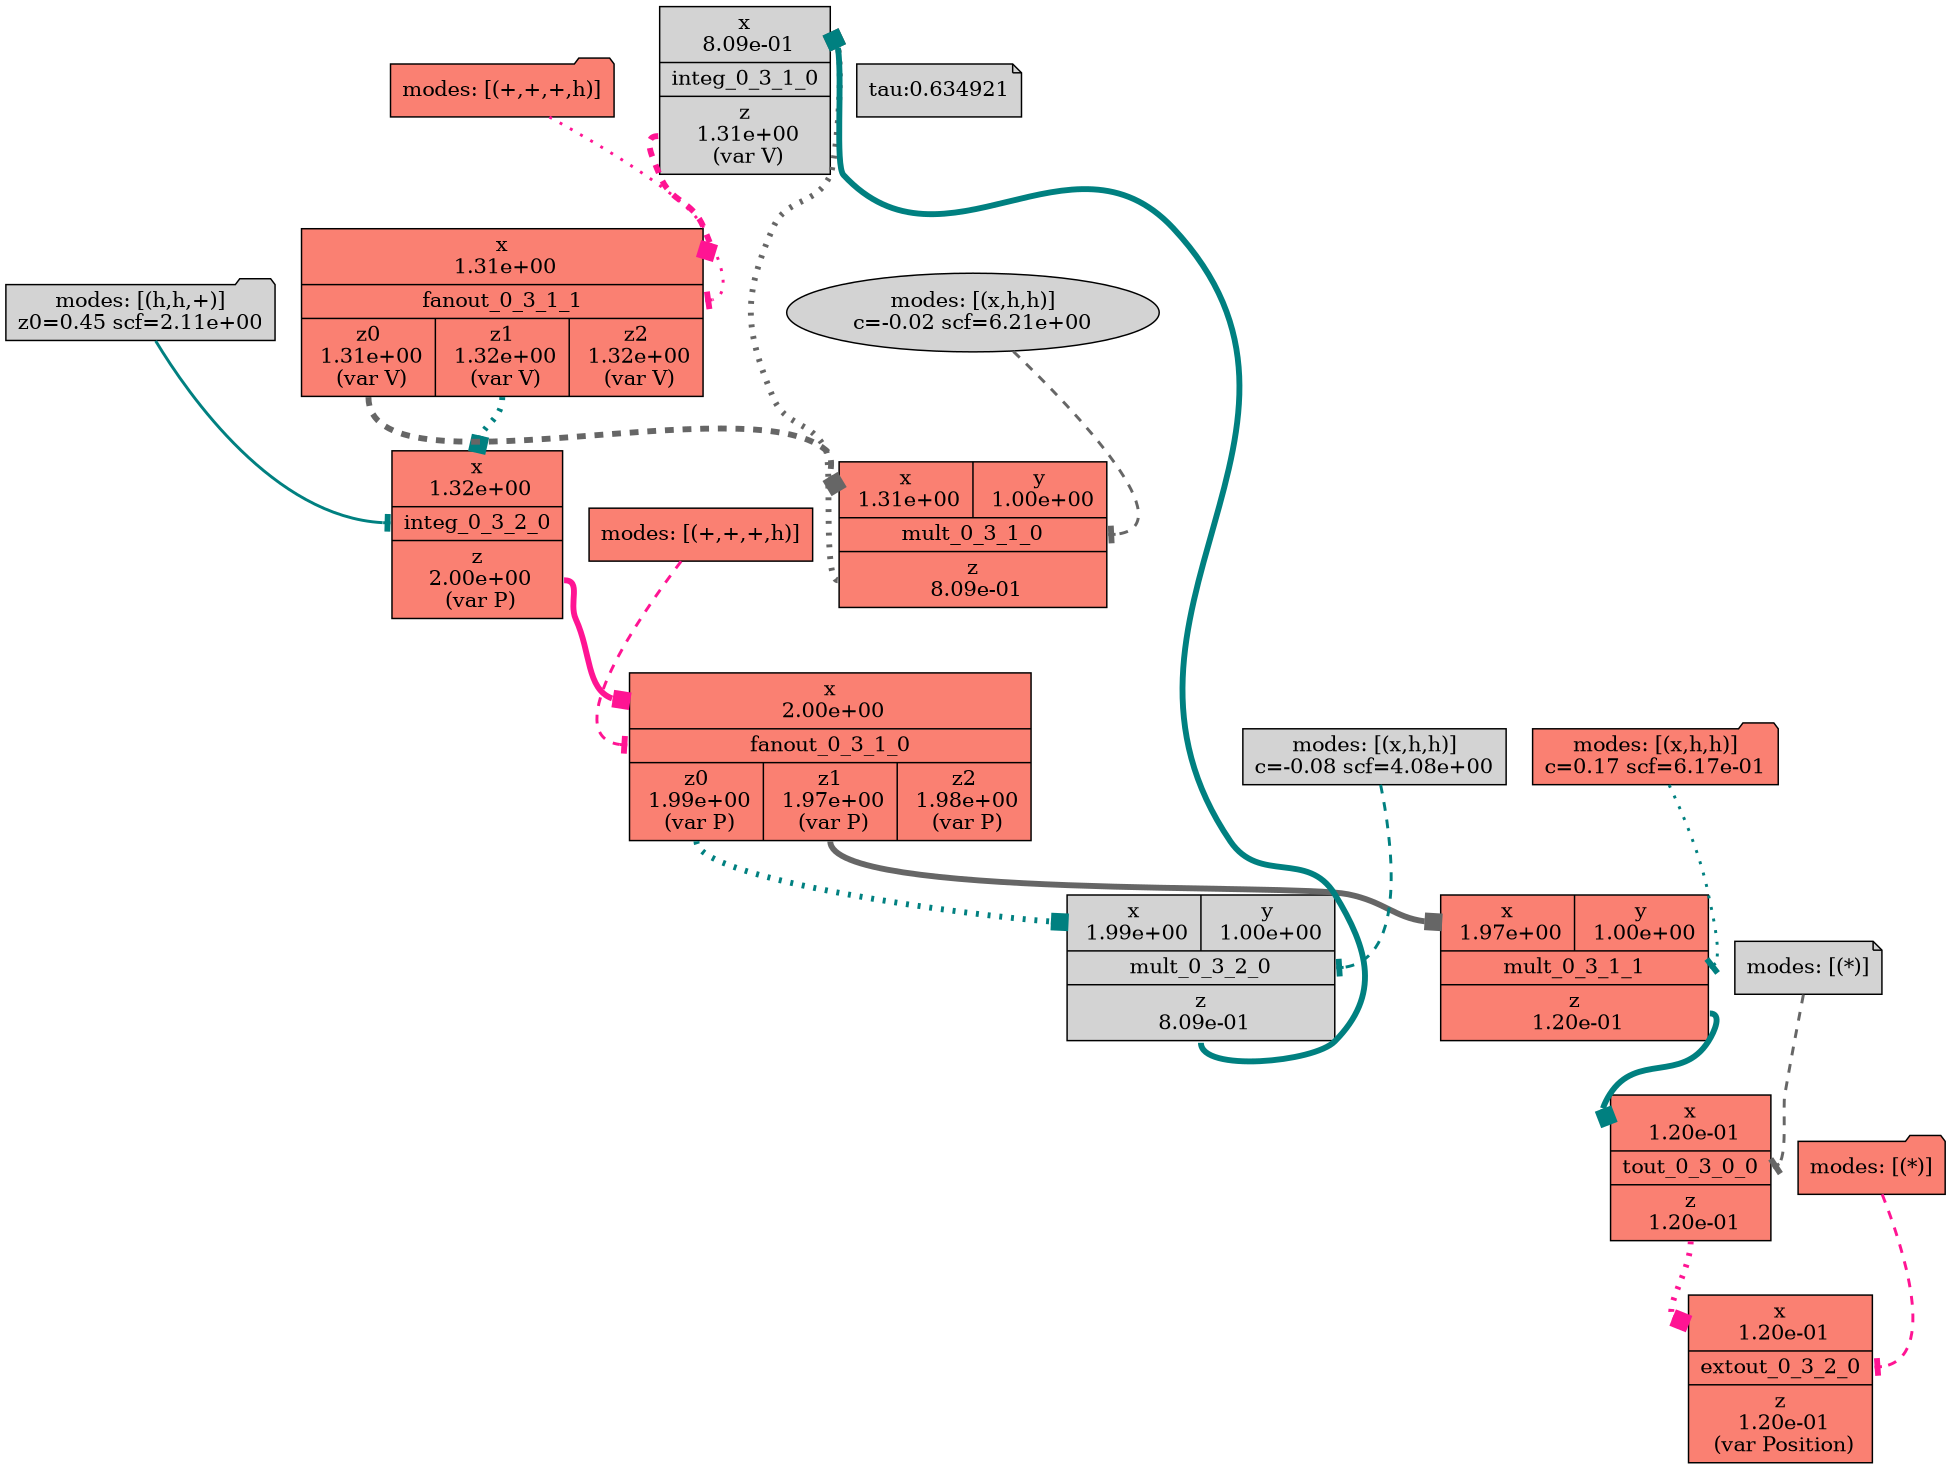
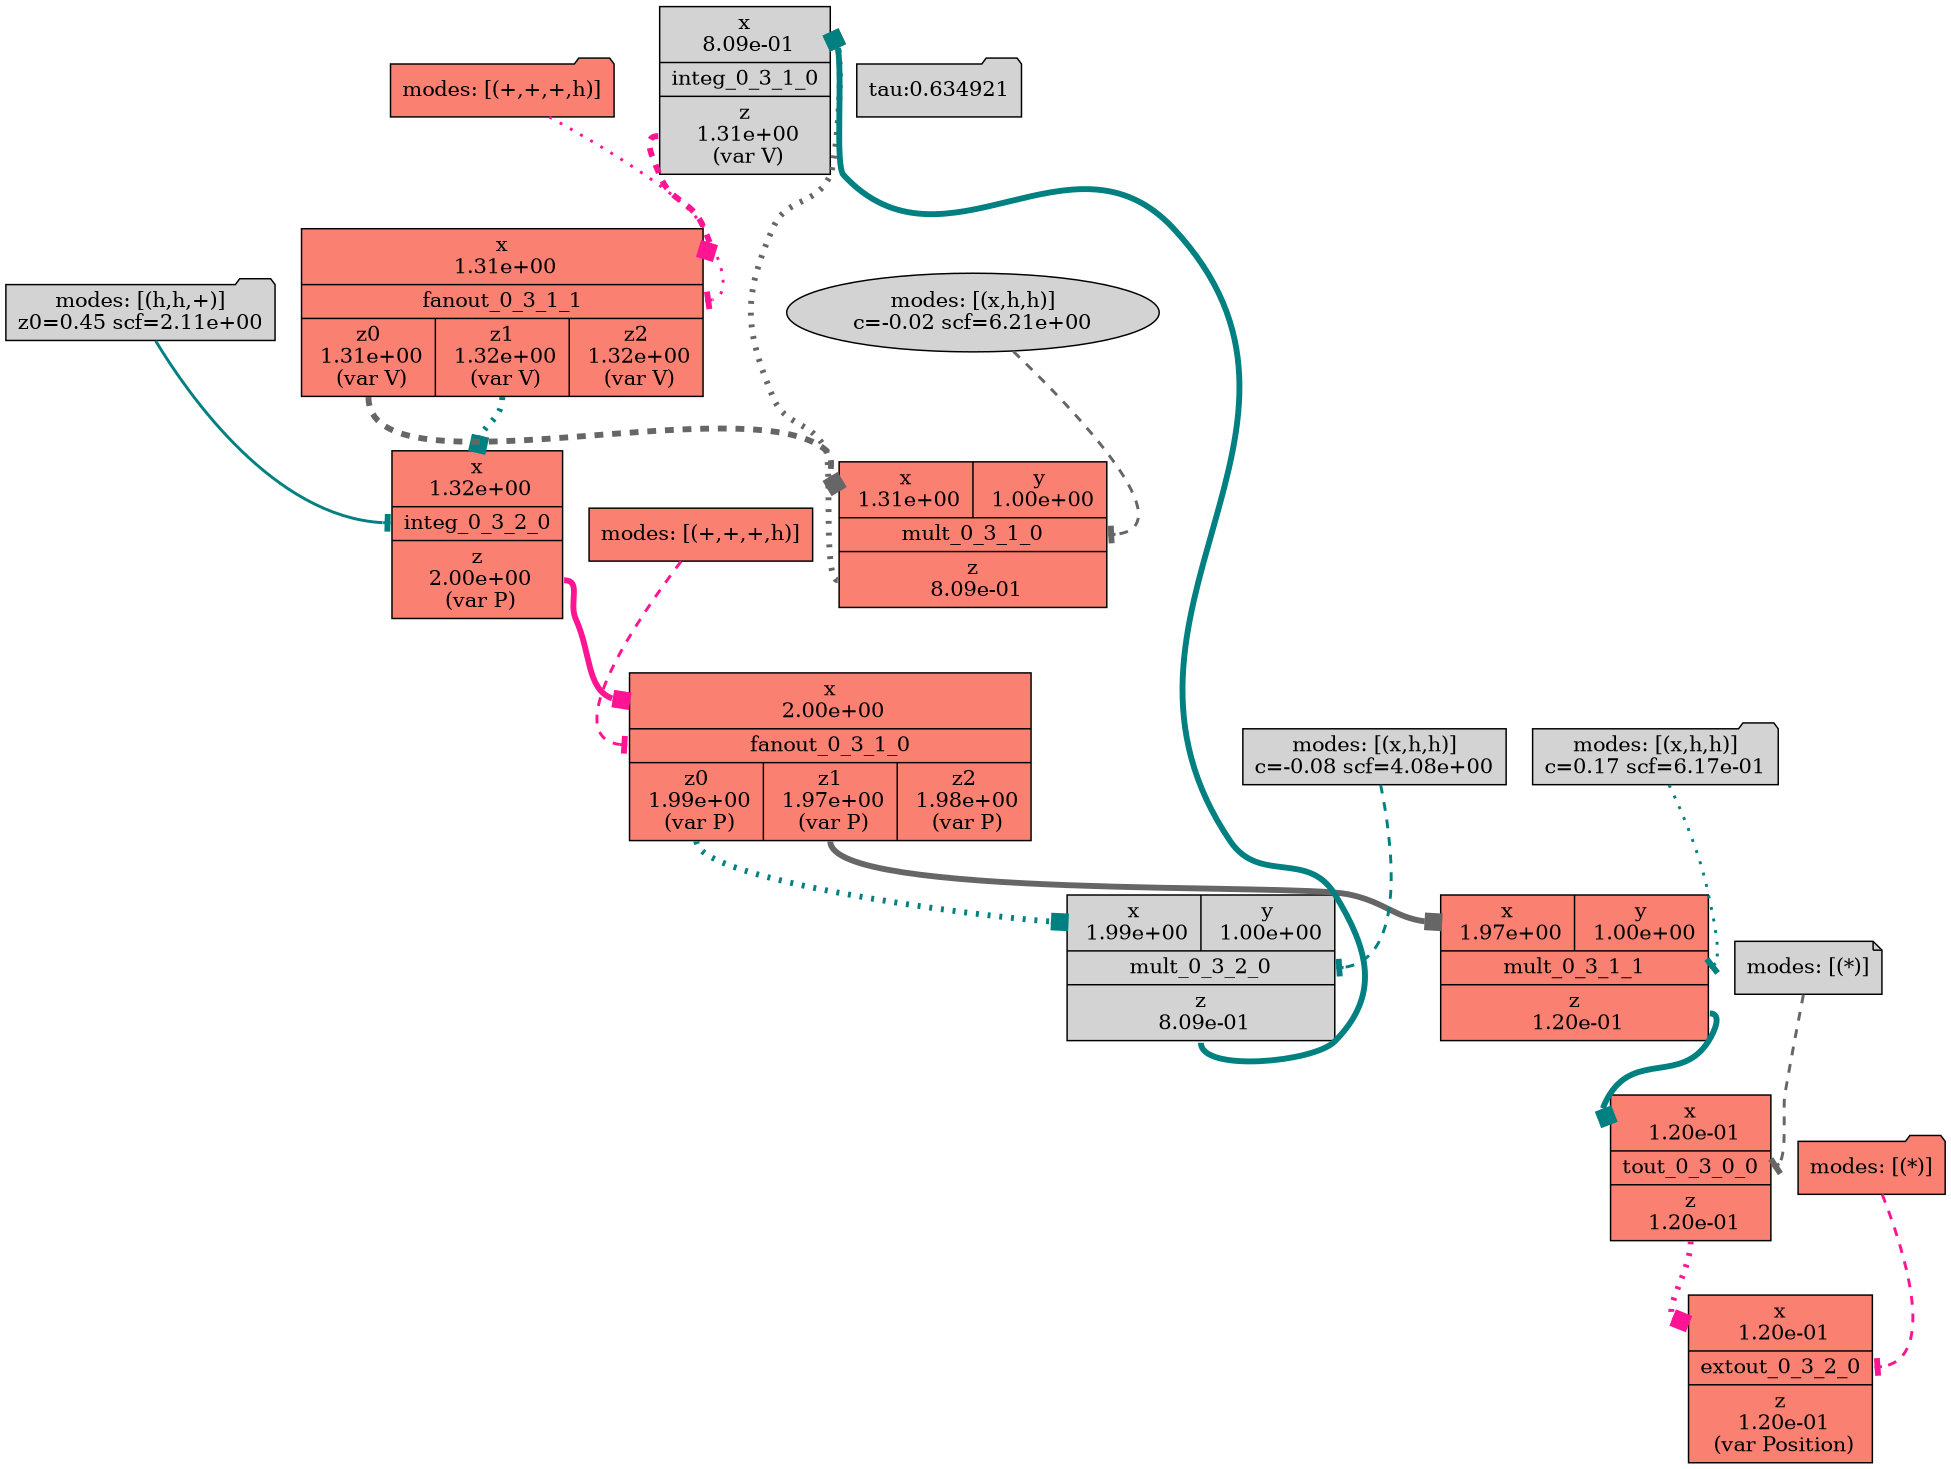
  digraph {
    shape=record
    splines=true
    node [fillcolor=salmon shape=record style=filled]
    edge [arrowhead=box arrowtail=normal color=teal headport=x penwidth=4 style=dashed]
    n1 [fillcolor=lightgrey label="{{<x> x\n 8.09e-01} |<block> integ_0_3_1_0| {<z> z\n 1.31e+00\n (var V)}}"]
    n2 [label="{{<x> x\n 1.31e+00} |<block> fanout_0_3_1_1| {<z0> z0\n 1.31e+00\n (var V)|<z1> z1\n 1.32e+00\n (var V)|<z2> z2\n 1.32e+00\n (var V)}}"]
    n3 [label="{{<x> x\n 1.32e+00} |<block> integ_0_3_2_0| {<z> z\n 2.00e+00\n (var P)}}"]
    n4 [label="{{<x> x\n 1.31e+00|<y> y\n 1.00e+00} |<block> mult_0_3_1_0| {<z> z\n 8.09e-01}}"]
    n5 [label="{{<x> x\n 2.00e+00} |<block> fanout_0_3_1_0| {<z0> z0\n 1.99e+00\n (var P)|<z1> z1\n 1.97e+00\n (var P)|<z2> z2\n 1.98e+00\n (var P)}}"]
    n6 [fillcolor=lightgrey label="{{<x> x\n 1.99e+00|<y> y\n 1.00e+00} |<block> mult_0_3_2_0| {<z> z\n 8.09e-01}}"]
    n7 [label="{{<x> x\n 1.97e+00|<y> y\n 1.00e+00} |<block> mult_0_3_1_1| {<z> z\n 1.20e-01}}"]
    n8 [fillcolor=lightgrey label="\modes: [(h,h,+)]\nz0=0.45 scf=2.11e+00" shape=folder]
    n9 [fillcolor=lightgrey label="\modes: [(x,h,h)]\nc=-0.08 scf=4.08e+00" shape=box]
    n10 [fillcolor=lightgrey label="\modes: [(x,h,h)]\nc=-0.02 scf=6.21e+00" shape=ellipse]
    n11 [label="{{<x> x\n 1.20e-01} |<block> tout_0_3_0_0| {<z> z\n 1.20e-01}}"]
    n12 [label="{{<x> x\n 1.20e-01} |<block> extout_0_3_2_0| {<z> z\n 1.20e-01\n (var Position)}}"]
-   n13 [label="\modes: [(x,h,h)]\nc=0.17 scf=6.17e-01" shape=folder]
+   n13 [fillcolor=lightgrey label="\modes: [(x,h,h)]\nc=0.17 scf=6.17e-01" shape=folder]
    n14 [label="\modes: [(*)]" shape=folder]
    n15 [label="\modes: [(+,+,+,h)]" shape=folder]
    n16 [label="\modes: [(+,+,+,h)]" shape=box]
    n17 [fillcolor=lightgrey label="\modes: [(*)]" shape=note]
-   n18 [fillcolor=lightgrey label="tau:0.634921" shape=note]
+   n18 [fillcolor=lightgrey label="tau:0.634921" shape=folder]
    n1 -> n2 [color=deeppink tailport=z]
    n2 -> n3 [style=dotted tailport=z1]
    n2 -> n4 [color=gray40 tailport=z0]
    n3 -> n5 [color=deeppink style=bold tailport=z]
    n4 -> n1 [color=gray40 style=dotted tailport=z]
    n5 -> n6 [style=dotted tailport=z0]
    n5 -> n7 [color=gray40 style=bold tailport=z1]
    n6 -> n1 [style=bold tailport=z]
    n7 -> n11 [style=bold tailport=z]
    n8 -> n3 [arrowhead=tee headport=block penwidth=2 style=bold]
    n9 -> n6 [arrowhead=tee headport=block penwidth=2]
    n10 -> n4 [arrowhead=tee color=gray40 headport=block penwidth=2]
    n11 -> n12 [color=deeppink style=dotted tailport=z]
    n13 -> n7 [arrowhead=tee headport=block penwidth=2 style=dotted]
    n14 -> n12 [arrowhead=tee color=deeppink headport=block penwidth=2]
    n15 -> n2 [arrowhead=tee color=deeppink headport=block penwidth=2 style=dotted]
    n16 -> n5 [arrowhead=tee color=deeppink headport=block penwidth=2]
    n17 -> n11 [arrowhead=tee color=gray40 headport=block penwidth=2]
  }
